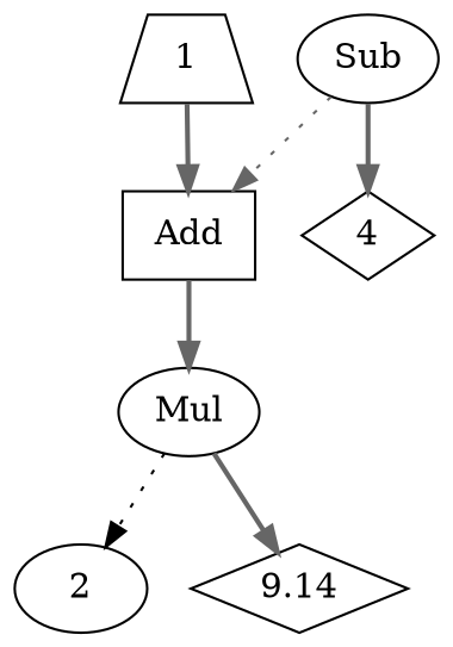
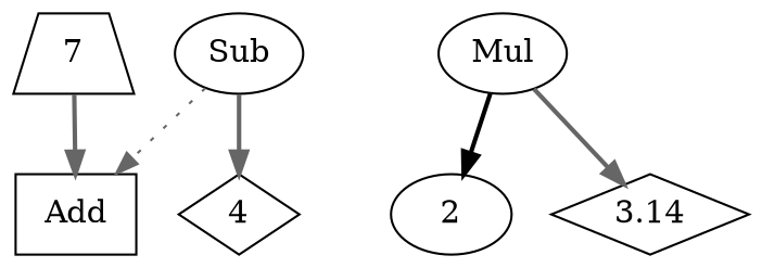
  digraph {
    node [shape=ellipse]
    edge [color=gray40 style=bold]
    n1 [label=Sub]
    n2 [label=Add shape=box]
    n3 [label=4 shape=diamond]
    n4 [label=Mul]
-   n5 [label=1 shape=trapezium]
+   n5 [label=7 shape=trapezium]
    n6 [label=2]
-   n7 [label=9.14 shape=diamond]
+   n7 [label=3.14 shape=diamond]
    n1 -> n2 [style=dotted]
    n1 -> n3
-   n2 -> n4
-   n4 -> n6 [color=black style=dotted]
+   n4 -> n6 [color=black]
    n4 -> n7
    n5 -> n2
  }
